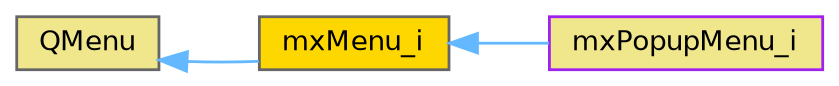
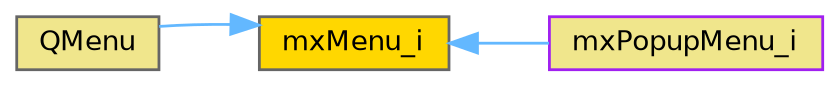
  digraph {
    rankdir=LR
    node [color=gray40 fillcolor=khaki fontname=Helvetica fontsize=10 shape=box style=filled]
    edge [color=steelblue1 dir=back fontname=Helvetica fontsize=10 labelfontname=Helvetica labelfontsize=10 style=solid]
    n1 [height=0.2 label=QMenu width=0.4]
    n2 [fillcolor=gold height=0.2 label=mxMenu_i width=0.4]
    n3 [color=purple height=0.2 label=mxPopupMenu_i width=0.4]
-   n1 -> n2
+   n2 -> n1
    n2 -> n3
  }
